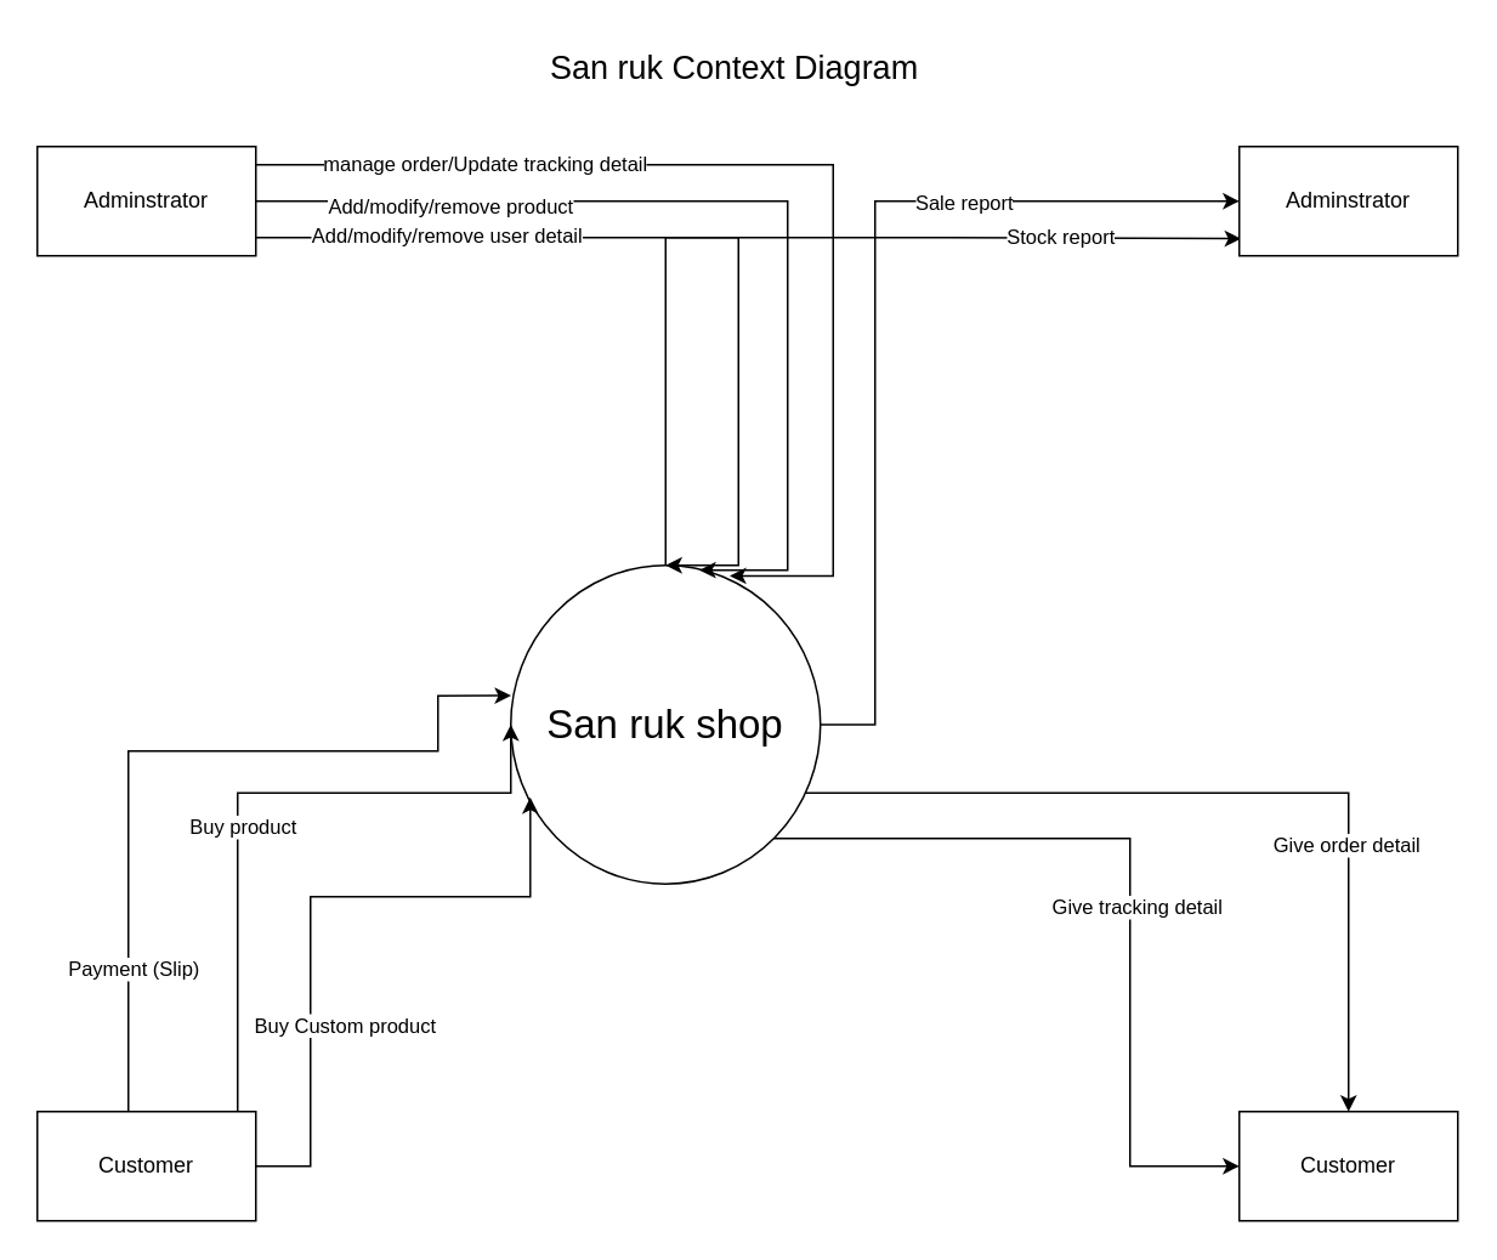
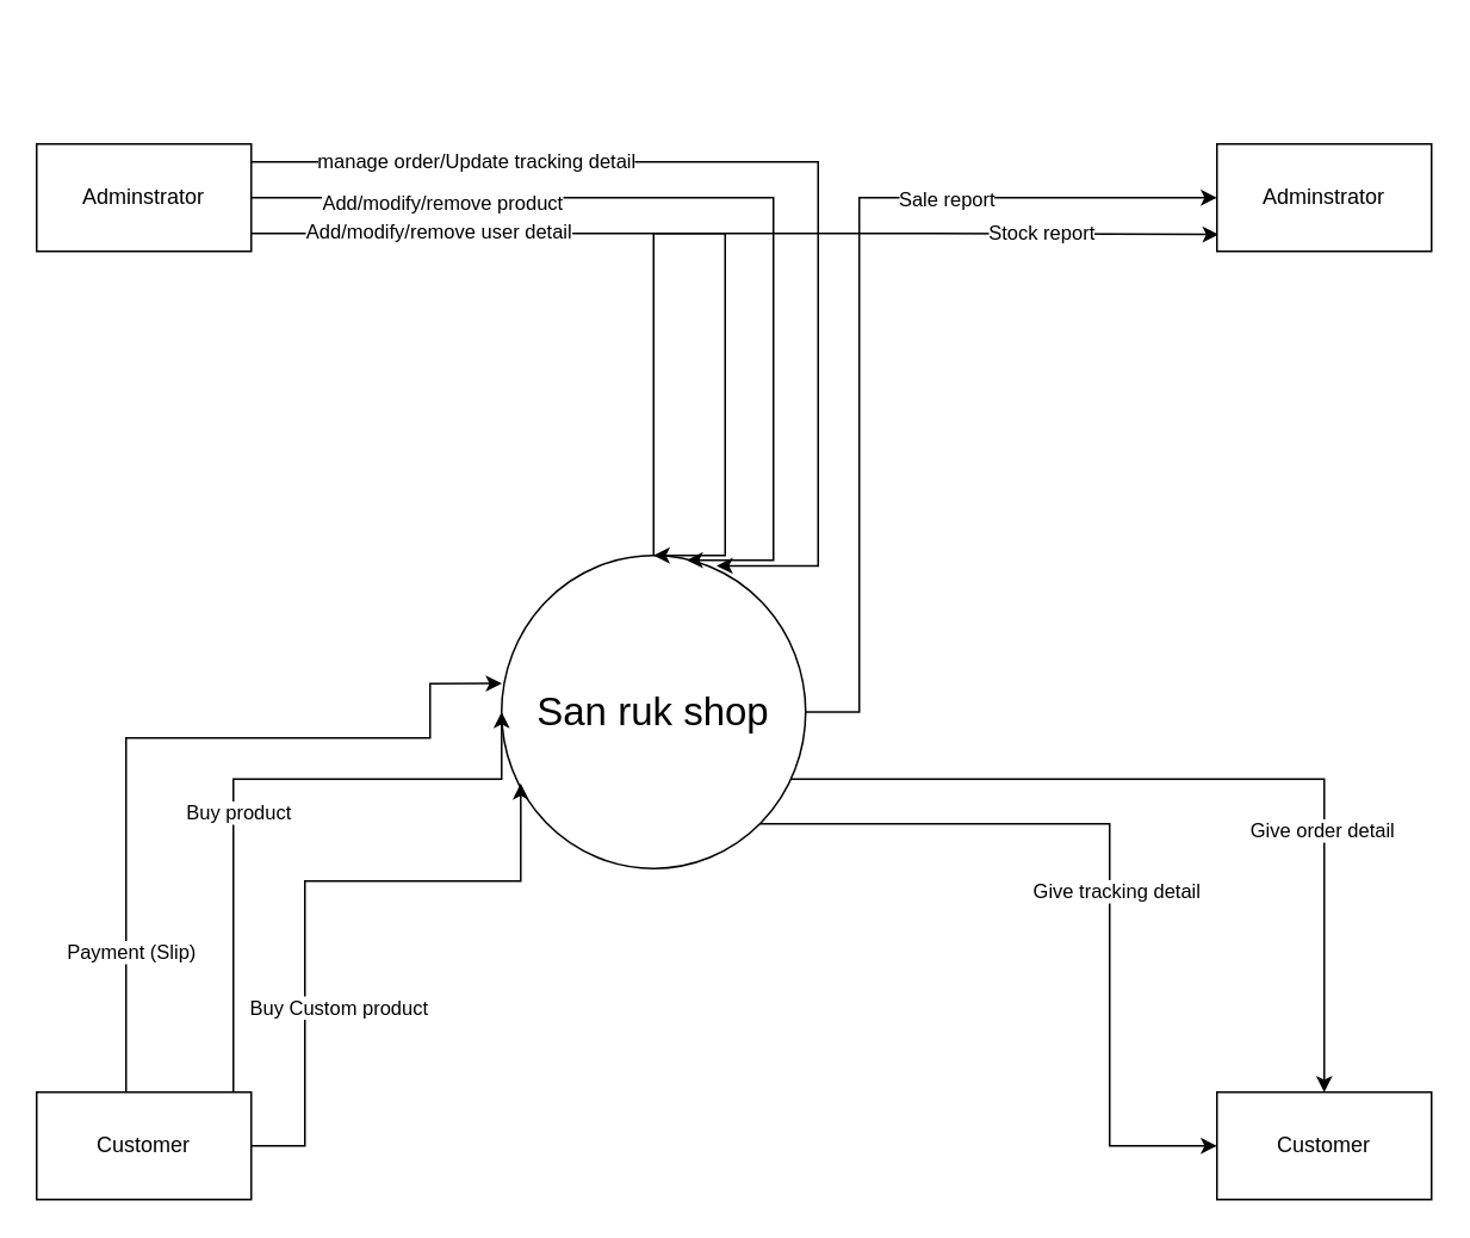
  <mxCell id="0" />
  <mxCell id="1" parent="0" />
  <mxCell id="2" style="edgeStyle=orthogonalEdgeStyle;rounded=0;orthogonalLoop=1;jettySize=auto;html=1;entryX=0;entryY=0.5;entryDx=0;entryDy=0;" edge="1" parent="1" source="10" target="25"><mxGeometry relative="1" as="geometry"><Array as="points"><mxPoint x="620" y="460" /><mxPoint x="620" y="640" /></Array></mxGeometry></mxCell>
  <mxCell id="3" value="Give tracking detail" style="edgeLabel;html=1;align=center;verticalAlign=middle;resizable=0;points=[];" vertex="1" connectable="0" parent="2"><mxGeometry x="0.07" y="3" relative="1" as="geometry"><mxPoint as="offset" /></mxGeometry></mxCell>
  <mxCell id="4" style="edgeStyle=orthogonalEdgeStyle;rounded=0;orthogonalLoop=1;jettySize=auto;html=1;entryX=0.5;entryY=0;entryDx=0;entryDy=0;" edge="1" parent="1" source="10" target="25"><mxGeometry relative="1" as="geometry"><Array as="points"><mxPoint x="740" y="435" /></Array></mxGeometry></mxCell>
  <mxCell id="5" value="Give order detail" style="edgeLabel;html=1;align=center;verticalAlign=middle;resizable=0;points=[];" vertex="1" connectable="0" parent="4"><mxGeometry x="0.381" y="-2" relative="1" as="geometry"><mxPoint as="offset" /></mxGeometry></mxCell>
  <mxCell id="6" style="edgeStyle=orthogonalEdgeStyle;rounded=0;orthogonalLoop=1;jettySize=auto;html=1;entryX=0;entryY=0.5;entryDx=0;entryDy=0;" edge="1" parent="1" source="10" target="26"><mxGeometry relative="1" as="geometry"><Array as="points"><mxPoint x="480" y="110" /></Array></mxGeometry></mxCell>
  <mxCell id="7" value="Sale report" style="edgeLabel;html=1;align=center;verticalAlign=middle;resizable=0;points=[];" vertex="1" connectable="0" parent="6"><mxGeometry x="0.413" relative="1" as="geometry"><mxPoint as="offset" /></mxGeometry></mxCell>
  <mxCell id="8" style="edgeStyle=orthogonalEdgeStyle;rounded=0;orthogonalLoop=1;jettySize=auto;html=1;entryX=0.008;entryY=0.843;entryDx=0;entryDy=0;entryPerimeter=0;" edge="1" parent="1" source="10" target="26"><mxGeometry relative="1" as="geometry"><Array as="points"><mxPoint x="520" y="130" /><mxPoint x="680" y="130" /></Array></mxGeometry></mxCell>
  <mxCell id="9" value="Stock report" style="edgeLabel;html=1;align=center;verticalAlign=middle;resizable=0;points=[];" vertex="1" connectable="0" parent="8"><mxGeometry x="0.598" y="1" relative="1" as="geometry"><mxPoint as="offset" /></mxGeometry></mxCell>
  <mxCell id="10" value="&lt;font style=&quot;font-size: 22px;&quot;&gt;San ruk shop&lt;/font&gt;" style="ellipse;whiteSpace=wrap;html=1;aspect=fixed;" vertex="1" parent="1"><mxGeometry x="280" y="310" width="170" height="175" as="geometry" /></mxCell>
  <mxCell id="11" style="edgeStyle=orthogonalEdgeStyle;rounded=0;orthogonalLoop=1;jettySize=auto;html=1;entryX=0.5;entryY=0;entryDx=0;entryDy=0;" edge="1" parent="1" source="17" target="10"><mxGeometry relative="1" as="geometry"><Array as="points"><mxPoint x="405" y="130" /></Array></mxGeometry></mxCell>
  <mxCell id="12" value="Add/modify/remove user detail" style="edgeLabel;html=1;align=center;verticalAlign=middle;resizable=0;points=[];" vertex="1" connectable="0" parent="11"><mxGeometry x="-0.809" y="2" relative="1" as="geometry"><mxPoint x="58" as="offset" /></mxGeometry></mxCell>
  <mxCell id="13" style="edgeStyle=orthogonalEdgeStyle;rounded=0;orthogonalLoop=1;jettySize=auto;html=1;entryX=0.609;entryY=0.015;entryDx=0;entryDy=0;entryPerimeter=0;" edge="1" parent="1" source="17" target="10"><mxGeometry relative="1" as="geometry"><Array as="points"><mxPoint x="432" y="110" /></Array></mxGeometry></mxCell>
  <mxCell id="14" value="Add/modify/remove product" style="edgeLabel;html=1;align=center;verticalAlign=middle;resizable=0;points=[];" vertex="1" connectable="0" parent="13"><mxGeometry x="-0.609" y="-2" relative="1" as="geometry"><mxPoint as="offset" /></mxGeometry></mxCell>
  <mxCell id="15" style="edgeStyle=orthogonalEdgeStyle;rounded=0;orthogonalLoop=1;jettySize=auto;html=1;entryX=0.707;entryY=0.033;entryDx=0;entryDy=0;entryPerimeter=0;" edge="1" parent="1" source="17" target="10"><mxGeometry relative="1" as="geometry"><Array as="points"><mxPoint x="457" y="90" /></Array></mxGeometry></mxCell>
  <mxCell id="16" value="manage order/Update tracking detail" style="edgeLabel;html=1;align=center;verticalAlign=middle;resizable=0;points=[];" vertex="1" connectable="0" parent="15"><mxGeometry x="-0.817" y="1" relative="1" as="geometry"><mxPoint x="70" as="offset" /></mxGeometry></mxCell>
  <mxCell id="17" value="Adminstrator" style="rounded=0;whiteSpace=wrap;html=1;" vertex="1" parent="1"><mxGeometry x="20" y="80" width="120" height="60" as="geometry" /></mxCell>
  <mxCell id="18" style="edgeStyle=orthogonalEdgeStyle;rounded=0;orthogonalLoop=1;jettySize=auto;html=1;entryX=0;entryY=0.5;entryDx=0;entryDy=0;" edge="1" parent="1" source="24" target="10"><mxGeometry relative="1" as="geometry"><Array as="points"><mxPoint x="130" y="435" /></Array></mxGeometry></mxCell>
  <mxCell id="19" value="Buy product" style="edgeLabel;html=1;align=center;verticalAlign=middle;resizable=0;points=[];" vertex="1" connectable="0" parent="18"><mxGeometry x="-0.136" y="-2" relative="1" as="geometry"><mxPoint as="offset" /></mxGeometry></mxCell>
  <mxCell id="20" style="edgeStyle=orthogonalEdgeStyle;rounded=0;orthogonalLoop=1;jettySize=auto;html=1;entryX=0.063;entryY=0.728;entryDx=0;entryDy=0;entryPerimeter=0;" edge="1" parent="1" source="24" target="10"><mxGeometry relative="1" as="geometry"><Array as="points"><mxPoint x="170" y="640" /><mxPoint x="170" y="492" /></Array></mxGeometry></mxCell>
  <mxCell id="21" value="Buy Custom product" style="edgeLabel;html=1;align=center;verticalAlign=middle;resizable=0;points=[];" vertex="1" connectable="0" parent="20"><mxGeometry x="0.009" y="3" relative="1" as="geometry"><mxPoint x="18" y="73" as="offset" /></mxGeometry></mxCell>
  <mxCell id="22" style="edgeStyle=orthogonalEdgeStyle;rounded=0;orthogonalLoop=1;jettySize=auto;html=1;entryX=0.001;entryY=0.409;entryDx=0;entryDy=0;entryPerimeter=0;" edge="1" parent="1" source="24" target="10"><mxGeometry relative="1" as="geometry"><Array as="points"><mxPoint x="70" y="412" /><mxPoint x="240" y="412" /></Array></mxGeometry></mxCell>
  <mxCell id="23" value="Payment (Slip)" style="edgeLabel;html=1;align=center;verticalAlign=middle;resizable=0;points=[];" vertex="1" connectable="0" parent="22"><mxGeometry x="-0.639" y="-2" relative="1" as="geometry"><mxPoint as="offset" /></mxGeometry></mxCell>
  <mxCell id="24" value="Customer" style="rounded=0;whiteSpace=wrap;html=1;" vertex="1" parent="1"><mxGeometry x="20" y="610" width="120" height="60" as="geometry" /></mxCell>
  <mxCell id="25" value="Customer" style="rounded=0;whiteSpace=wrap;html=1;" vertex="1" parent="1"><mxGeometry x="680" y="610" width="120" height="60" as="geometry" /></mxCell>
  <mxCell id="26" value="Adminstrator" style="rounded=0;whiteSpace=wrap;html=1;" vertex="1" parent="1"><mxGeometry x="680" y="80" width="120" height="60" as="geometry" /></mxCell>
- <mxCell id="27" value="San ruk Context Diagram" style="text;whiteSpace=wrap;fontSize=18;" vertex="1" parent="1"><mxGeometry x="300" y="20" width="210" height="40" as="geometry" /></mxCell>
